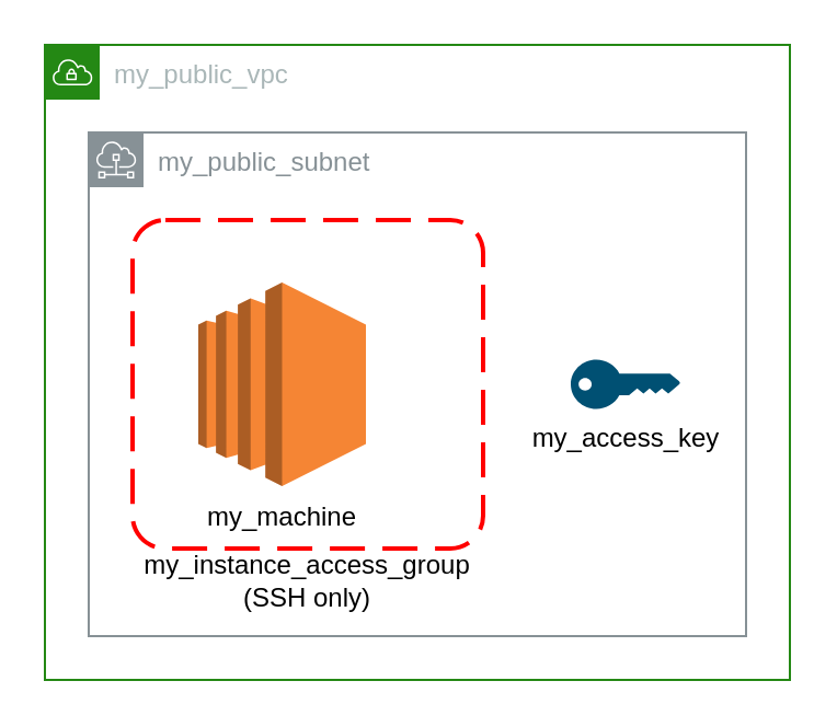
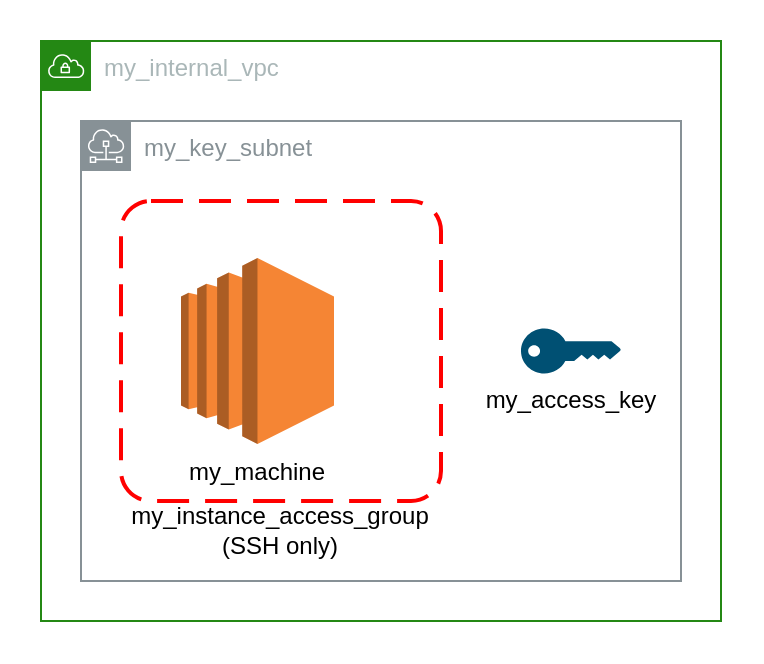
  <mxCell id="0" />
  <mxCell id="1" parent="0" />
  <mxCell id="2" value="" style="group" vertex="1" connectable="0" parent="1"><mxGeometry x="20" y="20" width="340" height="290" as="geometry" /></mxCell>
- <mxCell id="3" value="my_public_vpc" style="points=[[0,0],[0.25,0],[0.5,0],[0.75,0],[1,0],[1,0.25],[1,0.5],[1,0.75],[1,1],[0.75,1],[0.5,1],[0.25,1],[0,1],[0,0.75],[0,0.5],[0,0.25]];outlineConnect=0;gradientColor=none;html=1;whiteSpace=wrap;fontSize=12;fontStyle=0;shape=mxgraph.aws4.group;grIcon=mxgraph.aws4.group_vpc;strokeColor=#248814;fillColor=none;verticalAlign=top;align=left;spacingLeft=30;fontColor=#AAB7B8;dashed=0;" parent="2" vertex="1"><mxGeometry width="340" height="290" as="geometry" /></mxCell>
- <mxCell id="4" value="my_public_subnet" style="sketch=0;outlineConnect=0;gradientColor=none;html=1;whiteSpace=wrap;fontSize=12;fontStyle=0;shape=mxgraph.aws4.group;grIcon=mxgraph.aws4.group_subnet;strokeColor=#879196;fillColor=none;verticalAlign=top;align=left;spacingLeft=30;fontColor=#879196;dashed=0;" parent="2" vertex="1"><mxGeometry x="20" y="40" width="300" height="230" as="geometry" /></mxCell>
+ <mxCell id="3" value="my_internal_vpc" style="points=[[0,0],[0.25,0],[0.5,0],[0.75,0],[1,0],[1,0.25],[1,0.5],[1,0.75],[1,1],[0.75,1],[0.5,1],[0.25,1],[0,1],[0,0.75],[0,0.5],[0,0.25]];outlineConnect=0;gradientColor=none;html=1;whiteSpace=wrap;fontSize=12;fontStyle=0;shape=mxgraph.aws4.group;grIcon=mxgraph.aws4.group_vpc;strokeColor=#248814;fillColor=none;verticalAlign=top;align=left;spacingLeft=30;fontColor=#AAB7B8;dashed=0;" parent="2" vertex="1"><mxGeometry width="340" height="290" as="geometry" /></mxCell>
+ <mxCell id="4" value="my_key_subnet" style="sketch=0;outlineConnect=0;gradientColor=none;html=1;whiteSpace=wrap;fontSize=12;fontStyle=0;shape=mxgraph.aws4.group;grIcon=mxgraph.aws4.group_subnet;strokeColor=#879196;fillColor=none;verticalAlign=top;align=left;spacingLeft=30;fontColor=#879196;dashed=0;" parent="2" vertex="1"><mxGeometry x="20" y="40" width="300" height="230" as="geometry" /></mxCell>
  <mxCell id="5" value="" style="rounded=1;arcSize=10;dashed=1;strokeColor=#ff0000;fillColor=none;gradientColor=none;dashPattern=8 4;strokeWidth=2;" vertex="1" parent="2"><mxGeometry x="40" y="80" width="160" height="150" as="geometry" /></mxCell>
  <mxCell id="6" value="my_access_key" style="points=[[0,0.5,0],[0.24,0,0],[0.5,0.28,0],[0.995,0.475,0],[0.5,0.72,0],[0.24,1,0]];verticalLabelPosition=bottom;sketch=0;html=1;verticalAlign=top;aspect=fixed;align=center;pointerEvents=1;shape=mxgraph.cisco19.key;fillColor=#005073;strokeColor=none;" parent="2" vertex="1"><mxGeometry x="240" y="143.75" width="50" height="22.5" as="geometry" /></mxCell>
  <mxCell id="7" value="my_machine" style="outlineConnect=0;dashed=0;verticalLabelPosition=bottom;verticalAlign=top;align=center;html=1;shape=mxgraph.aws3.ec2;fillColor=#F58534;gradientColor=none;" parent="2" vertex="1"><mxGeometry x="70" y="108.5" width="76.5" height="93" as="geometry" /></mxCell>
  <mxCell id="8" value="my_instance_access_group (SSH only)" style="text;html=1;strokeColor=none;fillColor=none;align=center;verticalAlign=middle;whiteSpace=wrap;rounded=0;" vertex="1" parent="2"><mxGeometry x="38.25" y="230" width="163.5" height="30" as="geometry" /></mxCell>
